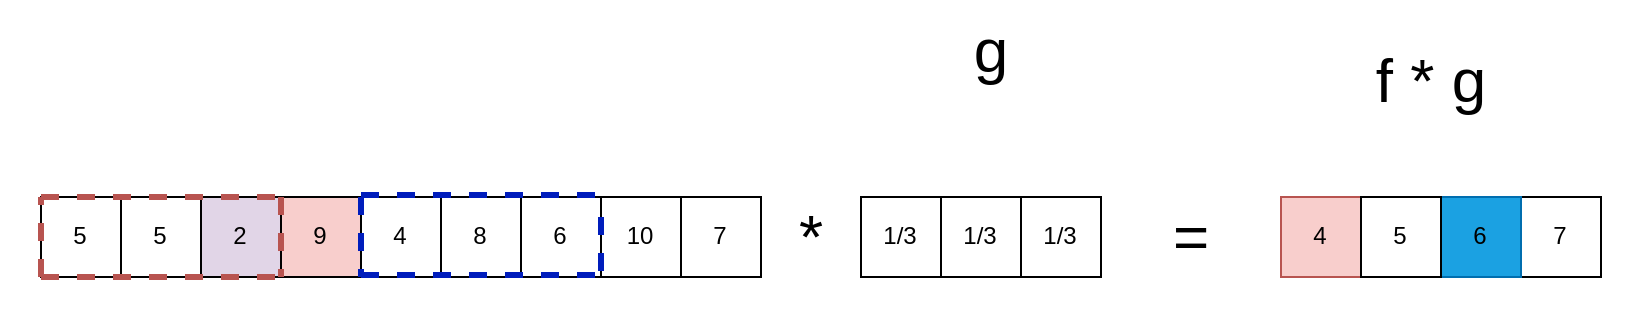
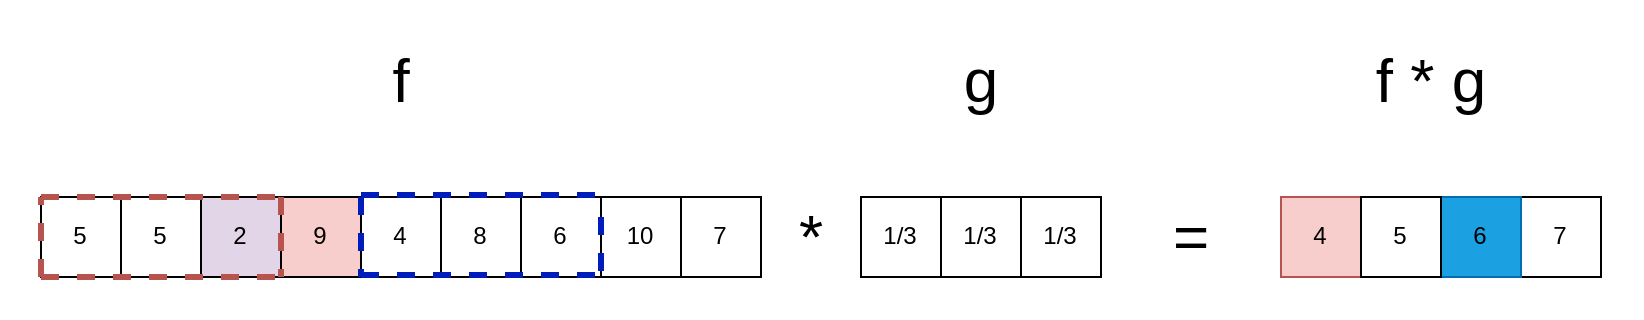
  <mxCell id="0" />
  <mxCell id="1" parent="0" />
  <mxCell id="2" value="5" style="whiteSpace=wrap;html=1;aspect=fixed;" vertex="1" parent="1"><mxGeometry x="20" y="98" width="40" height="40" as="geometry" /></mxCell>
  <mxCell id="3" value="8" style="whiteSpace=wrap;html=1;aspect=fixed;" vertex="1" parent="1"><mxGeometry x="220" y="98" width="40" height="40" as="geometry" /></mxCell>
  <mxCell id="4" value="4" style="whiteSpace=wrap;html=1;aspect=fixed;" vertex="1" parent="1"><mxGeometry x="180" y="98" width="40" height="40" as="geometry" /></mxCell>
  <mxCell id="5" value="9" style="whiteSpace=wrap;html=1;aspect=fixed;fillColor=#f8cecc;" vertex="1" parent="1"><mxGeometry x="140" y="98" width="40" height="40" as="geometry" /></mxCell>
  <mxCell id="6" value="2" style="whiteSpace=wrap;html=1;aspect=fixed;fillColor=#e1d5e7;" vertex="1" parent="1"><mxGeometry x="100" y="98" width="40" height="40" as="geometry" /></mxCell>
  <mxCell id="7" value="5" style="whiteSpace=wrap;html=1;aspect=fixed;" vertex="1" parent="1"><mxGeometry x="60" y="98" width="40" height="40" as="geometry" /></mxCell>
  <mxCell id="8" value="7" style="whiteSpace=wrap;html=1;aspect=fixed;" vertex="1" parent="1"><mxGeometry x="340" y="98" width="40" height="40" as="geometry" /></mxCell>
  <mxCell id="9" value="10" style="whiteSpace=wrap;html=1;aspect=fixed;" vertex="1" parent="1"><mxGeometry x="300" y="98" width="40" height="40" as="geometry" /></mxCell>
  <mxCell id="10" value="6" style="whiteSpace=wrap;html=1;aspect=fixed;" vertex="1" parent="1"><mxGeometry x="260" y="98" width="40" height="40" as="geometry" /></mxCell>
  <mxCell id="11" value="" style="endArrow=none;dashed=1;html=1;fillColor=#f8cecc;strokeColor=#b85450;strokeWidth=3;" edge="1" parent="1"><mxGeometry width="50" height="50" relative="1" as="geometry"><mxPoint x="20" y="138" as="sourcePoint" /><mxPoint x="140" y="138" as="targetPoint" /></mxGeometry></mxCell>
  <mxCell id="12" value="" style="endArrow=none;dashed=1;html=1;fillColor=#f8cecc;strokeColor=#b85450;strokeWidth=3;entryX=0;entryY=0;entryDx=0;entryDy=0;" edge="1" parent="1" target="2"><mxGeometry width="50" height="50" relative="1" as="geometry"><mxPoint x="20" y="138" as="sourcePoint" /><mxPoint x="150" y="148" as="targetPoint" /></mxGeometry></mxCell>
  <mxCell id="13" value="" style="endArrow=none;dashed=1;html=1;fillColor=#f8cecc;strokeColor=#b85450;strokeWidth=3;" edge="1" parent="1"><mxGeometry width="50" height="50" relative="1" as="geometry"><mxPoint x="140" y="98" as="sourcePoint" /><mxPoint x="140" y="138" as="targetPoint" /></mxGeometry></mxCell>
+ <mxCell id="14" value="f" style="text;html=1;align=center;verticalAlign=middle;resizable=0;points=[];autosize=1;fontSize=31;" vertex="1" parent="1"><mxGeometry x="190" y="20" width="20" height="40" as="geometry" /></mxCell>
  <mxCell id="15" value="1/3" style="whiteSpace=wrap;html=1;aspect=fixed;" vertex="1" parent="1"><mxGeometry x="510" y="98" width="40" height="40" as="geometry" /></mxCell>
  <mxCell id="16" value="1/3" style="whiteSpace=wrap;html=1;aspect=fixed;" vertex="1" parent="1"><mxGeometry x="470" y="98" width="40" height="40" as="geometry" /></mxCell>
  <mxCell id="17" value="1/3" style="whiteSpace=wrap;html=1;aspect=fixed;" vertex="1" parent="1"><mxGeometry x="430" y="98" width="40" height="40" as="geometry" /></mxCell>
  <mxCell id="18" value="*" style="text;html=1;align=center;verticalAlign=middle;resizable=0;points=[];autosize=1;fontSize=31;" vertex="1" parent="1"><mxGeometry x="390" y="98" width="30" height="40" as="geometry" /></mxCell>
- <mxCell id="19" value="g&lt;br&gt;" style="text;html=1;align=center;verticalAlign=middle;resizable=0;points=[];autosize=1;fontSize=31;" vertex="1" parent="1"><mxGeometry x="480" y="5" width="30" height="40" as="geometry" /></mxCell>
+ <mxCell id="19" value="g&lt;br&gt;" style="text;html=1;align=center;verticalAlign=middle;resizable=0;points=[];autosize=1;fontSize=31;" vertex="1" parent="1"><mxGeometry x="475" y="20" width="30" height="40" as="geometry" /></mxCell>
  <mxCell id="20" value="=&lt;br&gt;" style="text;html=1;align=center;verticalAlign=middle;resizable=0;points=[];autosize=1;fontSize=31;" vertex="1" parent="1"><mxGeometry x="580" y="98" width="30" height="40" as="geometry" /></mxCell>
  <mxCell id="21" value="4" style="whiteSpace=wrap;html=1;aspect=fixed;fillColor=#f8cecc;strokeColor=#b85450;" vertex="1" parent="1"><mxGeometry x="640" y="98" width="40" height="40" as="geometry" /></mxCell>
  <mxCell id="22" value="7" style="whiteSpace=wrap;html=1;aspect=fixed;" vertex="1" parent="1"><mxGeometry x="760" y="98" width="40" height="40" as="geometry" /></mxCell>
  <mxCell id="23" value="6" style="whiteSpace=wrap;html=1;aspect=fixed;fillColor=#1ba1e2;strokeColor=#006EAF;fontColor=#000000;fontStyle=0" vertex="1" parent="1"><mxGeometry x="720" y="98" width="40" height="40" as="geometry" /></mxCell>
  <mxCell id="24" value="5" style="whiteSpace=wrap;html=1;aspect=fixed;" vertex="1" parent="1"><mxGeometry x="680" y="98" width="40" height="40" as="geometry" /></mxCell>
  <mxCell id="25" value="" style="endArrow=none;dashed=1;html=1;fillColor=#f8cecc;strokeColor=#b85450;strokeWidth=3;" edge="1" parent="1"><mxGeometry width="50" height="50" relative="1" as="geometry"><mxPoint x="20" y="98" as="sourcePoint" /><mxPoint x="140" y="98" as="targetPoint" /></mxGeometry></mxCell>
  <mxCell id="26" value="" style="endArrow=none;dashed=1;html=1;fillColor=#0050ef;strokeColor=#001DBC;strokeWidth=3;" edge="1" parent="1"><mxGeometry width="50" height="50" relative="1" as="geometry"><mxPoint x="180" y="97" as="sourcePoint" /><mxPoint x="300" y="97" as="targetPoint" /></mxGeometry></mxCell>
  <mxCell id="27" value="" style="endArrow=none;dashed=1;html=1;fillColor=#0050ef;strokeColor=#001DBC;strokeWidth=3;" edge="1" parent="1"><mxGeometry width="50" height="50" relative="1" as="geometry"><mxPoint x="180" y="137" as="sourcePoint" /><mxPoint x="300" y="137" as="targetPoint" /></mxGeometry></mxCell>
  <mxCell id="28" value="" style="endArrow=none;dashed=1;html=1;fillColor=#0050ef;strokeColor=#001DBC;strokeWidth=3;entryX=0;entryY=1;entryDx=0;entryDy=0;exitX=1;exitY=0.25;exitDx=0;exitDy=0;" edge="1" parent="1" source="10" target="9"><mxGeometry width="50" height="50" relative="1" as="geometry"><mxPoint x="200" y="117" as="sourcePoint" /><mxPoint x="320" y="117" as="targetPoint" /></mxGeometry></mxCell>
  <mxCell id="29" value="" style="endArrow=none;dashed=1;html=1;fillColor=#0050ef;strokeColor=#001DBC;strokeWidth=3;entryX=1;entryY=1;entryDx=0;entryDy=0;" edge="1" parent="1" target="5"><mxGeometry width="50" height="50" relative="1" as="geometry"><mxPoint x="180" y="98" as="sourcePoint" /><mxPoint x="310" y="148" as="targetPoint" /><Array as="points"><mxPoint x="180" y="118" /></Array></mxGeometry></mxCell>
  <mxCell id="30" value="f * g" style="text;html=1;align=center;verticalAlign=middle;resizable=0;points=[];autosize=1;fontSize=31;" vertex="1" parent="1"><mxGeometry x="680" y="20" width="70" height="40" as="geometry" /></mxCell>
